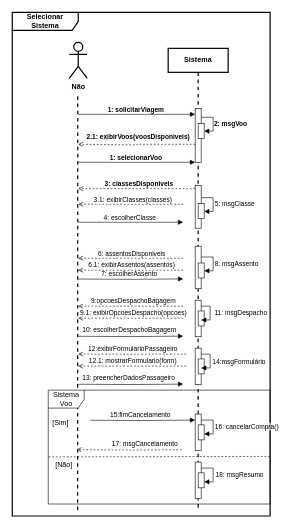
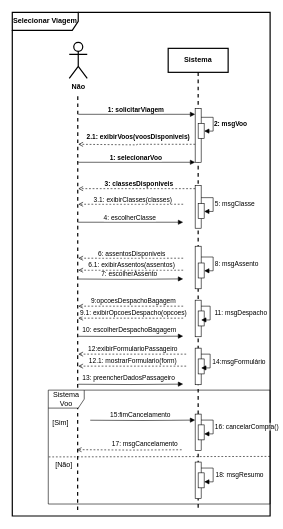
  <mxCell id="0" />
  <mxCell id="1" parent="0" />
- <mxCell id="2" value="&lt;b&gt;Selecionar Sistema&lt;/b&gt;" style="shape=umlFrame;whiteSpace=wrap;html=1;pointerEvents=0;width=110;height=30;strokeWidth=2;" vertex="1" parent="1"><mxGeometry x="20" y="20" width="430" height="840" as="geometry" /></mxCell>
+ <mxCell id="2" value="&lt;b&gt;Selecionar Viagem&lt;/b&gt;" style="shape=umlFrame;whiteSpace=wrap;html=1;pointerEvents=0;width=110;height=30;strokeWidth=2;" vertex="1" parent="1"><mxGeometry x="20" y="20" width="430" height="840" as="geometry" /></mxCell>
  <mxCell id="3" value="&lt;b&gt;Sistema&lt;/b&gt;" style="shape=umlLifeline;perimeter=lifelinePerimeter;whiteSpace=wrap;html=1;container=1;dropTarget=0;collapsible=0;recursiveResize=0;outlineConnect=0;portConstraint=eastwest;newEdgeStyle={&quot;curved&quot;:0,&quot;rounded&quot;:0};strokeWidth=2;" vertex="1" parent="1"><mxGeometry x="280" y="80" width="100" height="770" as="geometry" /></mxCell>
  <mxCell id="4" value="" style="html=1;points=[[0,0,0,0,5],[0,1,0,0,-5],[1,0,0,0,5],[1,1,0,0,-5]];perimeter=orthogonalPerimeter;outlineConnect=0;targetShapes=umlLifeline;portConstraint=eastwest;newEdgeStyle={&quot;curved&quot;:0,&quot;rounded&quot;:0};" vertex="1" parent="3"><mxGeometry x="45" y="100" width="10" height="90" as="geometry" /></mxCell>
  <mxCell id="5" value="" style="html=1;points=[[0,0,0,0,5],[0,1,0,0,-5],[1,0,0,0,5],[1,1,0,0,-5]];perimeter=orthogonalPerimeter;outlineConnect=0;targetShapes=umlLifeline;portConstraint=eastwest;newEdgeStyle={&quot;curved&quot;:0,&quot;rounded&quot;:0};" vertex="1" parent="3"><mxGeometry x="45" y="229" width="10" height="71" as="geometry" /></mxCell>
  <mxCell id="6" style="edgeStyle=orthogonalEdgeStyle;rounded=0;orthogonalLoop=1;jettySize=auto;html=1;curved=0;endArrow=block;endFill=1;" edge="1" parent="3" target="8"><mxGeometry relative="1" as="geometry"><mxPoint x="55" y="249" as="sourcePoint" /><Array as="points"><mxPoint x="75" y="249" /><mxPoint x="75" y="272" /></Array></mxGeometry></mxCell>
  <mxCell id="7" value="5: msgClasse" style="edgeLabel;html=1;align=center;verticalAlign=middle;resizable=0;points=[];" connectable="0" vertex="1" parent="6"><mxGeometry x="0.027" y="1" relative="1" as="geometry"><mxPoint x="34" as="offset" /></mxGeometry></mxCell>
  <mxCell id="8" value="" style="html=1;points=[[0,0,0,0,5],[0,1,0,0,-5],[1,0,0,0,5],[1,1,0,0,-5]];perimeter=orthogonalPerimeter;outlineConnect=0;targetShapes=umlLifeline;portConstraint=eastwest;newEdgeStyle={&quot;curved&quot;:0,&quot;rounded&quot;:0};" vertex="1" parent="3"><mxGeometry x="50" y="259" width="10" height="25" as="geometry" /></mxCell>
  <mxCell id="9" value="" style="html=1;points=[[0,0,0,0,5],[0,1,0,0,-5],[1,0,0,0,5],[1,1,0,0,-5]];perimeter=orthogonalPerimeter;outlineConnect=0;targetShapes=umlLifeline;portConstraint=eastwest;newEdgeStyle={&quot;curved&quot;:0,&quot;rounded&quot;:0};" vertex="1" parent="3"><mxGeometry x="45" y="330" width="10" height="71" as="geometry" /></mxCell>
  <mxCell id="10" style="edgeStyle=orthogonalEdgeStyle;rounded=0;orthogonalLoop=1;jettySize=auto;html=1;curved=0;endArrow=block;endFill=1;" edge="1" parent="3" target="12"><mxGeometry relative="1" as="geometry"><mxPoint x="55" y="348" as="sourcePoint" /><Array as="points"><mxPoint x="75" y="348" /><mxPoint x="75" y="371" /></Array></mxGeometry></mxCell>
  <mxCell id="11" value="8: msgAssento" style="edgeLabel;html=1;align=center;verticalAlign=middle;resizable=0;points=[];" connectable="0" vertex="1" parent="10"><mxGeometry x="0.027" y="1" relative="1" as="geometry"><mxPoint x="37" as="offset" /></mxGeometry></mxCell>
  <mxCell id="12" value="" style="html=1;points=[[0,0,0,0,5],[0,1,0,0,-5],[1,0,0,0,5],[1,1,0,0,-5]];perimeter=orthogonalPerimeter;outlineConnect=0;targetShapes=umlLifeline;portConstraint=eastwest;newEdgeStyle={&quot;curved&quot;:0,&quot;rounded&quot;:0};" vertex="1" parent="3"><mxGeometry x="50" y="358" width="10" height="25" as="geometry" /></mxCell>
  <mxCell id="13" value="" style="html=1;points=[[0,0,0,0,5],[0,1,0,0,-5],[1,0,0,0,5],[1,1,0,0,-5]];perimeter=orthogonalPerimeter;outlineConnect=0;targetShapes=umlLifeline;portConstraint=eastwest;newEdgeStyle={&quot;curved&quot;:0,&quot;rounded&quot;:0};" vertex="1" parent="3"><mxGeometry x="45" y="420" width="10" height="61" as="geometry" /></mxCell>
  <mxCell id="14" value="" style="html=1;points=[[0,0,0,0,5],[0,1,0,0,-5],[1,0,0,0,5],[1,1,0,0,-5]];perimeter=orthogonalPerimeter;outlineConnect=0;targetShapes=umlLifeline;portConstraint=eastwest;newEdgeStyle={&quot;curved&quot;:0,&quot;rounded&quot;:0};" vertex="1" parent="3"><mxGeometry x="50" y="438" width="10" height="25" as="geometry" /></mxCell>
  <mxCell id="15" style="edgeStyle=orthogonalEdgeStyle;rounded=0;orthogonalLoop=1;jettySize=auto;html=1;curved=0;endArrow=block;endFill=1;" edge="1" parent="3"><mxGeometry relative="1" as="geometry"><mxPoint x="55" y="430" as="sourcePoint" /><Array as="points"><mxPoint x="70" y="430" /><mxPoint x="70" y="453" /></Array><mxPoint x="55" y="453" as="targetPoint" /></mxGeometry></mxCell>
  <mxCell id="16" value="11:&amp;nbsp;msgDespacho" style="edgeLabel;html=1;align=center;verticalAlign=middle;resizable=0;points=[];" connectable="0" vertex="1" parent="15"><mxGeometry x="0.027" y="1" relative="1" as="geometry"><mxPoint x="49" y="-2" as="offset" /></mxGeometry></mxCell>
  <mxCell id="17" value="" style="html=1;points=[[0,0,0,0,5],[0,1,0,0,-5],[1,0,0,0,5],[1,1,0,0,-5]];perimeter=orthogonalPerimeter;outlineConnect=0;targetShapes=umlLifeline;portConstraint=eastwest;newEdgeStyle={&quot;curved&quot;:0,&quot;rounded&quot;:0};" vertex="1" parent="3"><mxGeometry x="45" y="500" width="10" height="61" as="geometry" /></mxCell>
  <mxCell id="18" value="" style="html=1;points=[[0,0,0,0,5],[0,1,0,0,-5],[1,0,0,0,5],[1,1,0,0,-5]];perimeter=orthogonalPerimeter;outlineConnect=0;targetShapes=umlLifeline;portConstraint=eastwest;newEdgeStyle={&quot;curved&quot;:0,&quot;rounded&quot;:0};" vertex="1" parent="3"><mxGeometry x="50" y="518" width="10" height="25" as="geometry" /></mxCell>
  <mxCell id="19" style="edgeStyle=orthogonalEdgeStyle;rounded=0;orthogonalLoop=1;jettySize=auto;html=1;curved=0;endArrow=block;endFill=1;" edge="1" parent="3"><mxGeometry relative="1" as="geometry"><mxPoint x="55" y="510" as="sourcePoint" /><Array as="points"><mxPoint x="70" y="510" /><mxPoint x="70" y="533" /></Array><mxPoint x="55" y="533" as="targetPoint" /></mxGeometry></mxCell>
  <mxCell id="20" value="14:msgFormulário" style="edgeLabel;html=1;align=center;verticalAlign=middle;resizable=0;points=[];" connectable="0" vertex="1" parent="19"><mxGeometry x="0.027" y="1" relative="1" as="geometry"><mxPoint x="46" as="offset" /></mxGeometry></mxCell>
  <mxCell id="21" style="edgeStyle=orthogonalEdgeStyle;rounded=0;orthogonalLoop=1;jettySize=auto;html=1;curved=0;exitX=0;exitY=0;exitDx=0;exitDy=5;exitPerimeter=0;endArrow=block;endFill=1;entryX=0;entryY=0;entryDx=0;entryDy=5;entryPerimeter=0;" edge="1" parent="3"><mxGeometry relative="1" as="geometry"><mxPoint x="-130" y="620.222" as="sourcePoint" /><mxPoint x="45" y="620" as="targetPoint" /></mxGeometry></mxCell>
  <mxCell id="22" value="15:fimCancelamento&amp;nbsp;" style="edgeLabel;html=1;align=center;verticalAlign=middle;resizable=0;points=[];" connectable="0" vertex="1" parent="21"><mxGeometry x="-0.031" y="-2" relative="1" as="geometry"><mxPoint y="-11" as="offset" /></mxGeometry></mxCell>
  <mxCell id="23" value="17: msgCancelamento" style="edgeLabel;html=1;align=center;verticalAlign=middle;resizable=0;points=[];" connectable="0" vertex="1" parent="21"><mxGeometry x="-0.031" y="-2" relative="1" as="geometry"><mxPoint x="6" y="37" as="offset" /></mxGeometry></mxCell>
  <mxCell id="24" value="" style="html=1;points=[[0,0,0,0,5],[0,1,0,0,-5],[1,0,0,0,5],[1,1,0,0,-5]];perimeter=orthogonalPerimeter;outlineConnect=0;targetShapes=umlLifeline;portConstraint=eastwest;newEdgeStyle={&quot;curved&quot;:0,&quot;rounded&quot;:0};" vertex="1" parent="3"><mxGeometry x="45" y="610" width="10" height="61" as="geometry" /></mxCell>
  <mxCell id="25" value="" style="html=1;points=[[0,0,0,0,5],[0,1,0,0,-5],[1,0,0,0,5],[1,1,0,0,-5]];perimeter=orthogonalPerimeter;outlineConnect=0;targetShapes=umlLifeline;portConstraint=eastwest;newEdgeStyle={&quot;curved&quot;:0,&quot;rounded&quot;:0};" vertex="1" parent="3"><mxGeometry x="50" y="628" width="10" height="25" as="geometry" /></mxCell>
  <mxCell id="26" style="edgeStyle=orthogonalEdgeStyle;rounded=0;orthogonalLoop=1;jettySize=auto;html=1;curved=0;endArrow=block;endFill=1;" edge="1" parent="3"><mxGeometry relative="1" as="geometry"><mxPoint x="55" y="620" as="sourcePoint" /><Array as="points"><mxPoint x="75" y="620" /><mxPoint x="75" y="643" /></Array><mxPoint x="60" y="643" as="targetPoint" /></mxGeometry></mxCell>
  <mxCell id="27" value="16: cancelarCompra()" style="edgeLabel;html=1;align=center;verticalAlign=middle;resizable=0;points=[];" connectable="0" vertex="1" parent="26"><mxGeometry x="0.027" y="1" relative="1" as="geometry"><mxPoint x="54" as="offset" /></mxGeometry></mxCell>
  <mxCell id="28" value="" style="html=1;points=[[0,0,0,0,5],[0,1,0,0,-5],[1,0,0,0,5],[1,1,0,0,-5]];perimeter=orthogonalPerimeter;outlineConnect=0;targetShapes=umlLifeline;portConstraint=eastwest;newEdgeStyle={&quot;curved&quot;:0,&quot;rounded&quot;:0};" vertex="1" parent="3"><mxGeometry x="45" y="690" width="10" height="61" as="geometry" /></mxCell>
  <mxCell id="29" value="" style="html=1;points=[[0,0,0,0,5],[0,1,0,0,-5],[1,0,0,0,5],[1,1,0,0,-5]];perimeter=orthogonalPerimeter;outlineConnect=0;targetShapes=umlLifeline;portConstraint=eastwest;newEdgeStyle={&quot;curved&quot;:0,&quot;rounded&quot;:0};" vertex="1" parent="3"><mxGeometry x="50" y="708" width="10" height="25" as="geometry" /></mxCell>
  <mxCell id="30" style="edgeStyle=orthogonalEdgeStyle;rounded=0;orthogonalLoop=1;jettySize=auto;html=1;curved=0;endArrow=block;endFill=1;" edge="1" parent="3"><mxGeometry relative="1" as="geometry"><mxPoint x="55" y="700" as="sourcePoint" /><Array as="points"><mxPoint x="75" y="700" /><mxPoint x="75" y="723" /></Array><mxPoint x="60" y="723" as="targetPoint" /></mxGeometry></mxCell>
  <mxCell id="31" value="18: msgResumo" style="edgeLabel;html=1;align=center;verticalAlign=middle;resizable=0;points=[];" connectable="0" vertex="1" parent="30"><mxGeometry x="0.027" y="1" relative="1" as="geometry"><mxPoint x="42" as="offset" /></mxGeometry></mxCell>
  <mxCell id="32" style="edgeStyle=orthogonalEdgeStyle;rounded=0;orthogonalLoop=1;jettySize=auto;html=1;curved=0;endArrow=block;endFill=1;strokeWidth=1;" edge="1" parent="3" target="34"><mxGeometry relative="1" as="geometry"><Array as="points"><mxPoint x="75" y="115" /><mxPoint x="75" y="138" /></Array><mxPoint x="55" y="115" as="sourcePoint" /></mxGeometry></mxCell>
  <mxCell id="33" value="&lt;b&gt;2: msgVoo&lt;/b&gt;" style="edgeLabel;html=1;align=center;verticalAlign=middle;resizable=0;points=[];" connectable="0" vertex="1" parent="32"><mxGeometry x="0.027" y="1" relative="1" as="geometry"><mxPoint x="27" as="offset" /></mxGeometry></mxCell>
  <mxCell id="34" value="" style="html=1;points=[[0,0,0,0,5],[0,1,0,0,-5],[1,0,0,0,5],[1,1,0,0,-5]];perimeter=orthogonalPerimeter;outlineConnect=0;targetShapes=umlLifeline;portConstraint=eastwest;newEdgeStyle={&quot;curved&quot;:0,&quot;rounded&quot;:0};" vertex="1" parent="3"><mxGeometry x="50" y="125" width="10" height="25" as="geometry" /></mxCell>
  <mxCell id="35" value="&lt;b&gt;Não&lt;/b&gt;" style="shape=umlActor;verticalLabelPosition=bottom;verticalAlign=top;html=1;outlineConnect=0;strokeWidth=2;" vertex="1" parent="1"><mxGeometry x="115" y="70" width="30" height="60" as="geometry" /></mxCell>
  <mxCell id="36" value="" style="endArrow=none;dashed=1;html=1;rounded=0;strokeWidth=2;" edge="1" parent="1"><mxGeometry width="50" height="50" relative="1" as="geometry"><mxPoint x="129" y="850" as="sourcePoint" /><mxPoint x="129.23" y="157.38" as="targetPoint" /></mxGeometry></mxCell>
  <mxCell id="37" value="" style="html=1;verticalAlign=bottom;labelBackgroundColor=none;endArrow=block;endFill=1;rounded=0;" edge="1" parent="1" target="4"><mxGeometry width="160" relative="1" as="geometry"><mxPoint x="130" y="190" as="sourcePoint" /><mxPoint x="310" y="200" as="targetPoint" /></mxGeometry></mxCell>
  <mxCell id="38" value="&lt;b&gt;1: solicitarViagem&lt;/b&gt;" style="edgeLabel;html=1;align=center;verticalAlign=middle;resizable=0;points=[];" connectable="0" vertex="1" parent="37"><mxGeometry x="-0.024" relative="1" as="geometry"><mxPoint y="-9" as="offset" /></mxGeometry></mxCell>
  <mxCell id="39" value="Sistema Voo" style="shape=umlFrame;whiteSpace=wrap;html=1;pointerEvents=0;" vertex="1" parent="1"><mxGeometry x="80" y="650" width="370" height="190" as="geometry" /></mxCell>
  <mxCell id="40" style="edgeStyle=orthogonalEdgeStyle;rounded=0;orthogonalLoop=1;jettySize=auto;html=1;curved=0;exitX=0;exitY=0;exitDx=0;exitDy=5;exitPerimeter=0;endArrow=block;endFill=1;entryX=0;entryY=0;entryDx=0;entryDy=5;entryPerimeter=0;" edge="1" parent="1"><mxGeometry relative="1" as="geometry"><mxPoint x="130" y="640.222" as="sourcePoint" /><mxPoint x="305" y="640" as="targetPoint" /></mxGeometry></mxCell>
  <mxCell id="41" value="&lt;div&gt;13: preencherDadosPassageiro&lt;/div&gt;" style="edgeLabel;html=1;align=center;verticalAlign=middle;resizable=0;points=[];" connectable="0" vertex="1" parent="40"><mxGeometry x="-0.031" y="-2" relative="1" as="geometry"><mxPoint x="-1" y="-13" as="offset" /></mxGeometry></mxCell>
  <mxCell id="42" style="edgeStyle=orthogonalEdgeStyle;rounded=0;orthogonalLoop=1;jettySize=auto;html=1;curved=0;exitX=0;exitY=1;exitDx=0;exitDy=-5;exitPerimeter=0;endArrow=open;endFill=0;dashed=1;" edge="1" parent="1"><mxGeometry relative="1" as="geometry"><mxPoint x="127.5" y="749.29" as="targetPoint" /><mxPoint x="302.5" y="749.512" as="sourcePoint" /></mxGeometry></mxCell>
  <mxCell id="43" value="[Sim]" style="text;whiteSpace=wrap;" vertex="1" parent="1"><mxGeometry x="85" y="690" width="30" height="40" as="geometry" /></mxCell>
  <mxCell id="44" value="[Não]" style="text;whiteSpace=wrap;" vertex="1" parent="1"><mxGeometry x="90" y="760" width="30" height="30" as="geometry" /></mxCell>
  <mxCell id="45" style="edgeStyle=orthogonalEdgeStyle;rounded=0;orthogonalLoop=1;jettySize=auto;html=1;curved=0;endArrow=open;endFill=0;dashed=1;exitX=0.5;exitY=0.82;exitDx=0;exitDy=0;exitPerimeter=0;" edge="1" parent="1"><mxGeometry relative="1" as="geometry"><mxPoint x="130" y="590" as="targetPoint" /><mxPoint x="310" y="590.02" as="sourcePoint" /></mxGeometry></mxCell>
  <mxCell id="46" value="12:exibirFormularioPassageiro" style="edgeLabel;html=1;align=center;verticalAlign=middle;resizable=0;points=[];" connectable="0" vertex="1" parent="45"><mxGeometry x="-0.044" y="-1" relative="1" as="geometry"><mxPoint x="-4" y="-9" as="offset" /></mxGeometry></mxCell>
  <mxCell id="47" value="" style="endArrow=none;dashed=1;html=1;rounded=0;entryX=1;entryY=0.523;entryDx=0;entryDy=0;entryPerimeter=0;exitX=0.002;exitY=0.527;exitDx=0;exitDy=0;exitPerimeter=0;" edge="1" parent="1"><mxGeometry width="50" height="50" relative="1" as="geometry"><mxPoint x="80.74" y="761.4" as="sourcePoint" /><mxPoint x="450" y="760.6" as="targetPoint" /></mxGeometry></mxCell>
  <mxCell id="48" style="edgeStyle=orthogonalEdgeStyle;rounded=0;orthogonalLoop=1;jettySize=auto;html=1;curved=0;exitX=0;exitY=0;exitDx=0;exitDy=5;exitPerimeter=0;endArrow=block;endFill=1;entryX=0;entryY=0;entryDx=0;entryDy=5;entryPerimeter=0;" edge="1" parent="1"><mxGeometry relative="1" as="geometry"><mxPoint x="130" y="560.222" as="sourcePoint" /><mxPoint x="305" y="560" as="targetPoint" /></mxGeometry></mxCell>
  <mxCell id="49" value="&lt;div&gt;10: escolherDespachoBagagem&lt;/div&gt;" style="edgeLabel;html=1;align=center;verticalAlign=middle;resizable=0;points=[];" connectable="0" vertex="1" parent="48"><mxGeometry x="-0.031" y="-2" relative="1" as="geometry"><mxPoint y="-13" as="offset" /></mxGeometry></mxCell>
  <mxCell id="50" style="edgeStyle=orthogonalEdgeStyle;rounded=0;orthogonalLoop=1;jettySize=auto;html=1;curved=0;exitX=0;exitY=1;exitDx=0;exitDy=-5;exitPerimeter=0;endArrow=open;endFill=0;dashed=1;" edge="1" parent="1"><mxGeometry relative="1" as="geometry"><mxPoint x="130" y="510" as="targetPoint" /><mxPoint x="305" y="510" as="sourcePoint" /></mxGeometry></mxCell>
  <mxCell id="51" value="9:opcoesDespachoBagagem" style="edgeLabel;html=1;align=center;verticalAlign=middle;resizable=0;points=[];" connectable="0" vertex="1" parent="50"><mxGeometry x="-0.044" y="-1" relative="1" as="geometry"><mxPoint y="-9" as="offset" /></mxGeometry></mxCell>
  <mxCell id="52" style="edgeStyle=orthogonalEdgeStyle;rounded=0;orthogonalLoop=1;jettySize=auto;html=1;curved=0;exitX=0;exitY=0;exitDx=0;exitDy=5;exitPerimeter=0;endArrow=block;endFill=1;entryX=0;entryY=0;entryDx=0;entryDy=5;entryPerimeter=0;" edge="1" parent="1"><mxGeometry relative="1" as="geometry"><mxPoint x="130" y="464.722" as="sourcePoint" /><mxPoint x="305" y="464.5" as="targetPoint" /></mxGeometry></mxCell>
  <mxCell id="53" value="7: escolherAssento" style="edgeLabel;html=1;align=center;verticalAlign=middle;resizable=0;points=[];" connectable="0" vertex="1" parent="52"><mxGeometry x="-0.031" y="-2" relative="1" as="geometry"><mxPoint y="-11" as="offset" /></mxGeometry></mxCell>
  <mxCell id="54" style="edgeStyle=orthogonalEdgeStyle;rounded=0;orthogonalLoop=1;jettySize=auto;html=1;curved=0;exitX=0;exitY=1;exitDx=0;exitDy=-5;exitPerimeter=0;endArrow=open;endFill=0;dashed=1;" edge="1" parent="1"><mxGeometry relative="1" as="geometry"><mxPoint x="130" y="430" as="targetPoint" /><Array as="points"><mxPoint x="130" y="430" /></Array><mxPoint x="305" y="430" as="sourcePoint" /></mxGeometry></mxCell>
  <mxCell id="55" value="6: assentosDisponiveis" style="edgeLabel;html=1;align=center;verticalAlign=middle;resizable=0;points=[];" connectable="0" vertex="1" parent="54"><mxGeometry x="0.059" relative="1" as="geometry"><mxPoint x="6" y="-9" as="offset" /></mxGeometry></mxCell>
  <mxCell id="56" value="" style="html=1;verticalAlign=bottom;labelBackgroundColor=none;endArrow=block;endFill=1;rounded=0;entryX=0;entryY=0;entryDx=0;entryDy=5;entryPerimeter=0;" edge="1" parent="1"><mxGeometry width="160" relative="1" as="geometry"><mxPoint x="130" y="370" as="sourcePoint" /><mxPoint x="305" y="370" as="targetPoint" /></mxGeometry></mxCell>
  <mxCell id="57" value="4: escolherClasse" style="edgeLabel;html=1;align=center;verticalAlign=middle;resizable=0;points=[];" connectable="0" vertex="1" parent="56"><mxGeometry x="-0.024" relative="1" as="geometry"><mxPoint y="-9" as="offset" /></mxGeometry></mxCell>
  <mxCell id="58" value="" style="html=1;verticalAlign=bottom;labelBackgroundColor=none;endArrow=open;endFill=0;rounded=0;dashed=1;exitX=0;exitY=0;exitDx=0;exitDy=5;exitPerimeter=0;edgeStyle=orthogonalEdgeStyle;" edge="1" parent="1" source="5"><mxGeometry width="160" relative="1" as="geometry"><mxPoint x="305" y="320" as="sourcePoint" /><mxPoint x="130" y="314" as="targetPoint" /></mxGeometry></mxCell>
  <mxCell id="59" value="&lt;b&gt;3: classesDisponiveis&lt;/b&gt;" style="edgeLabel;html=1;align=center;verticalAlign=middle;resizable=0;points=[];" connectable="0" vertex="1" parent="58"><mxGeometry x="-0.024" relative="1" as="geometry"><mxPoint y="-9" as="offset" /></mxGeometry></mxCell>
  <mxCell id="60" value="" style="html=1;verticalAlign=bottom;labelBackgroundColor=none;endArrow=open;endFill=0;rounded=0;dashed=1;edgeStyle=orthogonalEdgeStyle;" edge="1" parent="1"><mxGeometry width="160" relative="1" as="geometry"><mxPoint x="325" y="240" as="sourcePoint" /><mxPoint x="130" y="240" as="targetPoint" /><Array as="points"><mxPoint x="228" y="240" /><mxPoint x="228" y="241" /></Array></mxGeometry></mxCell>
  <mxCell id="61" value="&lt;b&gt;&lt;br&gt;&lt;/b&gt;&lt;div&gt;&lt;b&gt;2.1: exibirVoos(voosDisponiveis)&lt;/b&gt;&lt;/div&gt;" style="edgeLabel;html=1;align=center;verticalAlign=middle;resizable=0;points=[];" connectable="0" vertex="1" parent="60"><mxGeometry x="-0.024" relative="1" as="geometry"><mxPoint y="-20" as="offset" /></mxGeometry></mxCell>
  <mxCell id="62" value="" style="html=1;verticalAlign=bottom;labelBackgroundColor=none;endArrow=open;endFill=0;rounded=0;dashed=1;exitX=0;exitY=1;exitDx=0;exitDy=-5;exitPerimeter=0;edgeStyle=orthogonalEdgeStyle;" edge="1" parent="1"><mxGeometry width="160" relative="1" as="geometry"><mxPoint x="305" y="340" as="sourcePoint" /><mxPoint x="130" y="340" as="targetPoint" /></mxGeometry></mxCell>
  <mxCell id="63" value="3.1: exibirClasses(classes)" style="edgeLabel;html=1;align=center;verticalAlign=middle;resizable=0;points=[];" connectable="0" vertex="1" parent="62"><mxGeometry x="-0.024" relative="1" as="geometry"><mxPoint y="-9" as="offset" /></mxGeometry></mxCell>
  <mxCell id="64" style="edgeStyle=orthogonalEdgeStyle;rounded=0;orthogonalLoop=1;jettySize=auto;html=1;curved=0;exitX=0;exitY=1;exitDx=0;exitDy=-5;exitPerimeter=0;endArrow=open;endFill=0;dashed=1;" edge="1" parent="1"><mxGeometry relative="1" as="geometry"><mxPoint x="130" y="450" as="targetPoint" /><Array as="points"><mxPoint x="130" y="450" /></Array><mxPoint x="305" y="450" as="sourcePoint" /></mxGeometry></mxCell>
  <mxCell id="65" value="6.1: exibirAssentos(assentos)" style="edgeLabel;html=1;align=center;verticalAlign=middle;resizable=0;points=[];" connectable="0" vertex="1" parent="64"><mxGeometry x="0.059" relative="1" as="geometry"><mxPoint x="6" y="-9" as="offset" /></mxGeometry></mxCell>
  <mxCell id="66" style="edgeStyle=orthogonalEdgeStyle;rounded=0;orthogonalLoop=1;jettySize=auto;html=1;curved=0;exitX=0;exitY=1;exitDx=0;exitDy=-5;exitPerimeter=0;endArrow=open;endFill=0;dashed=1;" edge="1" parent="1"><mxGeometry relative="1" as="geometry"><mxPoint x="130" y="530" as="targetPoint" /><mxPoint x="305" y="530" as="sourcePoint" /><Array as="points"><mxPoint x="190" y="530" /><mxPoint x="190" y="530" /></Array></mxGeometry></mxCell>
  <mxCell id="67" value="9.1: exibirOpcoesDespacho(opcoes)" style="edgeLabel;html=1;align=center;verticalAlign=middle;resizable=0;points=[];" connectable="0" vertex="1" parent="66"><mxGeometry x="-0.044" y="-1" relative="1" as="geometry"><mxPoint y="-9" as="offset" /></mxGeometry></mxCell>
  <mxCell id="68" style="edgeStyle=orthogonalEdgeStyle;rounded=0;orthogonalLoop=1;jettySize=auto;html=1;curved=0;endArrow=open;endFill=0;dashed=1;exitX=0.5;exitY=0.82;exitDx=0;exitDy=0;exitPerimeter=0;" edge="1" parent="1"><mxGeometry relative="1" as="geometry"><mxPoint x="130" y="610" as="targetPoint" /><mxPoint x="310" y="610.02" as="sourcePoint" /></mxGeometry></mxCell>
  <mxCell id="69" value="12.1: mostrarFormulario(form)" style="edgeLabel;html=1;align=center;verticalAlign=middle;resizable=0;points=[];" connectable="0" vertex="1" parent="68"><mxGeometry x="-0.044" y="-1" relative="1" as="geometry"><mxPoint x="-4" y="-9" as="offset" /></mxGeometry></mxCell>
  <mxCell id="70" value="" style="html=1;verticalAlign=bottom;labelBackgroundColor=none;endArrow=block;endFill=1;rounded=0;" edge="1" parent="1"><mxGeometry width="160" relative="1" as="geometry"><mxPoint x="130" y="270" as="sourcePoint" /><mxPoint x="325" y="270" as="targetPoint" /></mxGeometry></mxCell>
  <mxCell id="71" value="&lt;b&gt;1: selecionarVoo&lt;/b&gt;" style="edgeLabel;html=1;align=center;verticalAlign=middle;resizable=0;points=[];" connectable="0" vertex="1" parent="70"><mxGeometry x="-0.024" relative="1" as="geometry"><mxPoint y="-9" as="offset" /></mxGeometry></mxCell>
